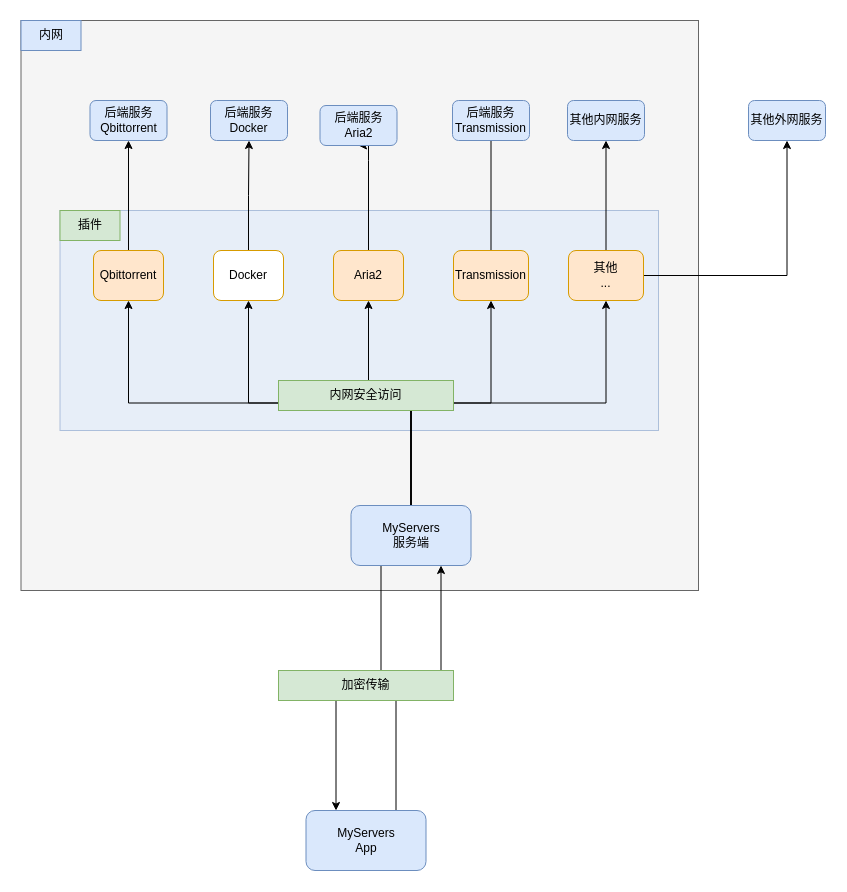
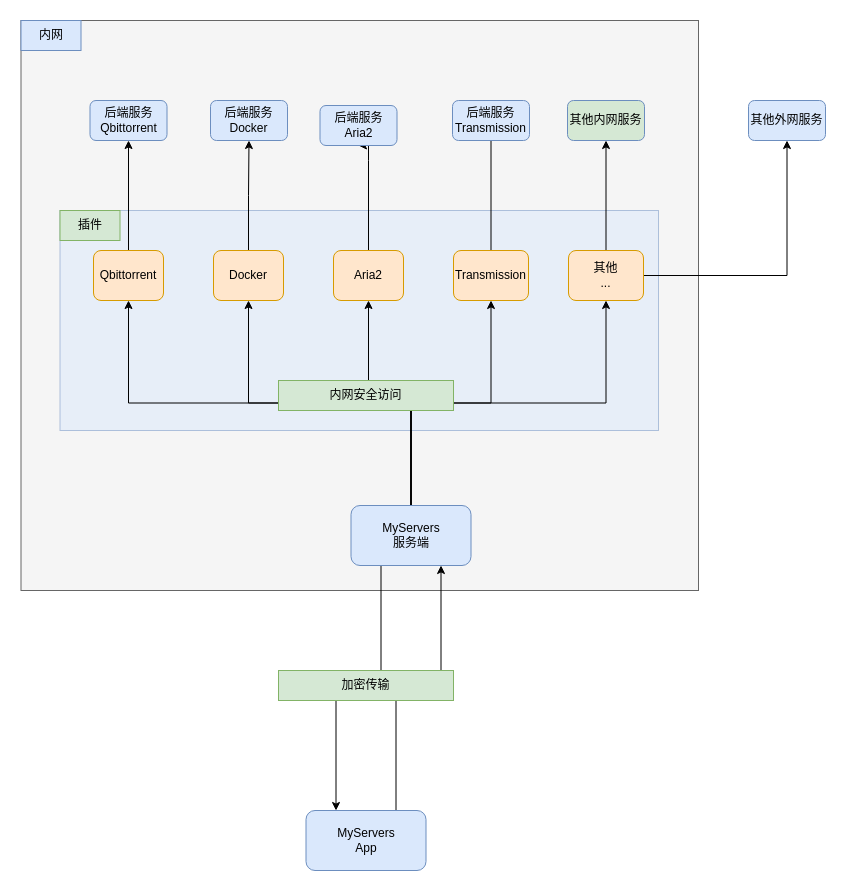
  <mxCell id="0" />
  <mxCell id="1" parent="0" />
  <mxCell id="2" value="" style="rounded=0;whiteSpace=wrap;html=1;fillColor=#f5f5f5;strokeColor=#666666;fontColor=#333333;" vertex="1" parent="1"><mxGeometry x="20.5" y="20" width="677.5" height="570" as="geometry" /></mxCell>
  <mxCell id="3" value="" style="rounded=0;whiteSpace=wrap;html=1;opacity=50;fillColor=#dae8fc;strokeColor=#6c8ebf;" vertex="1" parent="1"><mxGeometry x="59.5" y="210" width="598.5" height="220" as="geometry" /></mxCell>
  <mxCell id="4" style="edgeStyle=orthogonalEdgeStyle;rounded=0;orthogonalLoop=1;jettySize=auto;html=1;exitX=0.75;exitY=0;exitDx=0;exitDy=0;entryX=0.75;entryY=1;entryDx=0;entryDy=0;" edge="1" parent="1" source="5" target="12"><mxGeometry relative="1" as="geometry" /></mxCell>
  <mxCell id="5" value="MyServers&lt;br&gt;App" style="rounded=1;whiteSpace=wrap;html=1;fillColor=#dae8fc;strokeColor=#6c8ebf;" vertex="1" parent="1"><mxGeometry x="305.5" y="810" width="120" height="60" as="geometry" /></mxCell>
  <mxCell id="6" style="edgeStyle=orthogonalEdgeStyle;rounded=0;orthogonalLoop=1;jettySize=auto;html=1;exitX=0.25;exitY=1;exitDx=0;exitDy=0;entryX=0.25;entryY=0;entryDx=0;entryDy=0;" edge="1" parent="1" source="12" target="5"><mxGeometry relative="1" as="geometry" /></mxCell>
  <mxCell id="7" style="edgeStyle=orthogonalEdgeStyle;rounded=0;orthogonalLoop=1;jettySize=auto;html=1;exitX=0.5;exitY=0;exitDx=0;exitDy=0;entryX=0.5;entryY=1;entryDx=0;entryDy=0;" edge="1" parent="1" source="12" target="15"><mxGeometry relative="1" as="geometry" /></mxCell>
  <mxCell id="8" style="edgeStyle=orthogonalEdgeStyle;rounded=0;orthogonalLoop=1;jettySize=auto;html=1;exitX=0.5;exitY=0;exitDx=0;exitDy=0;entryX=0.5;entryY=1;entryDx=0;entryDy=0;" edge="1" parent="1" source="12" target="17"><mxGeometry relative="1" as="geometry" /></mxCell>
  <mxCell id="9" style="edgeStyle=orthogonalEdgeStyle;rounded=0;orthogonalLoop=1;jettySize=auto;html=1;exitX=0.5;exitY=0;exitDx=0;exitDy=0;entryX=0.5;entryY=1;entryDx=0;entryDy=0;" edge="1" parent="1" source="12" target="19"><mxGeometry relative="1" as="geometry" /></mxCell>
  <mxCell id="10" style="edgeStyle=orthogonalEdgeStyle;rounded=0;orthogonalLoop=1;jettySize=auto;html=1;exitX=0.5;exitY=0;exitDx=0;exitDy=0;entryX=0.5;entryY=1;entryDx=0;entryDy=0;" edge="1" parent="1" source="12" target="21"><mxGeometry relative="1" as="geometry" /></mxCell>
  <mxCell id="11" style="edgeStyle=orthogonalEdgeStyle;rounded=0;orthogonalLoop=1;jettySize=auto;html=1;exitX=0.5;exitY=0;exitDx=0;exitDy=0;entryX=0.5;entryY=1;entryDx=0;entryDy=0;" edge="1" parent="1" source="12" target="30"><mxGeometry relative="1" as="geometry" /></mxCell>
  <mxCell id="12" value="MyServers&lt;br&gt;服务端" style="rounded=1;whiteSpace=wrap;html=1;fillColor=#dae8fc;strokeColor=#6c8ebf;" vertex="1" parent="1"><mxGeometry x="350.5" y="505" width="120" height="60" as="geometry" /></mxCell>
  <mxCell id="13" value="加密传输" style="text;html=1;strokeColor=#82b366;fillColor=#d5e8d4;align=center;verticalAlign=middle;whiteSpace=wrap;rounded=0;" vertex="1" parent="1"><mxGeometry x="278" y="670" width="175" height="30" as="geometry" /></mxCell>
  <mxCell id="14" style="edgeStyle=orthogonalEdgeStyle;rounded=0;orthogonalLoop=1;jettySize=auto;html=1;entryX=0.5;entryY=1;entryDx=0;entryDy=0;" edge="1" parent="1" source="15" target="24"><mxGeometry relative="1" as="geometry" /></mxCell>
  <mxCell id="15" value="Qbittorrent" style="rounded=1;whiteSpace=wrap;html=1;fillColor=#ffe6cc;strokeColor=#d79b00;" vertex="1" parent="1"><mxGeometry x="93" y="250" width="70" height="50" as="geometry" /></mxCell>
  <mxCell id="16" style="edgeStyle=orthogonalEdgeStyle;rounded=0;orthogonalLoop=1;jettySize=auto;html=1;exitX=0.5;exitY=0;exitDx=0;exitDy=0;entryX=0.5;entryY=1;entryDx=0;entryDy=0;" edge="1" parent="1" source="17" target="25"><mxGeometry relative="1" as="geometry" /></mxCell>
- <mxCell id="17" value="Docker" style="rounded=1;whiteSpace=wrap;html=1;fillColor=#ffffff;strokeColor=#d79b00;" vertex="1" parent="1"><mxGeometry x="213" y="250" width="70" height="50" as="geometry" /></mxCell>
+ <mxCell id="17" value="Docker" style="rounded=1;whiteSpace=wrap;html=1;fillColor=#ffe6cc;strokeColor=#d79b00;" vertex="1" parent="1"><mxGeometry x="213" y="250" width="70" height="50" as="geometry" /></mxCell>
  <mxCell id="18" style="edgeStyle=orthogonalEdgeStyle;rounded=0;orthogonalLoop=1;jettySize=auto;html=1;exitX=0.5;exitY=0;exitDx=0;exitDy=0;entryX=0.5;entryY=1;entryDx=0;entryDy=0;" edge="1" parent="1" source="19" target="26"><mxGeometry relative="1" as="geometry"><Array as="points"><mxPoint x="368" y="160" /><mxPoint x="368" y="160" /></Array></mxGeometry></mxCell>
  <mxCell id="19" value="Aria2" style="rounded=1;whiteSpace=wrap;html=1;fillColor=#ffe6cc;strokeColor=#d79b00;" vertex="1" parent="1"><mxGeometry x="333" y="250" width="70" height="50" as="geometry" /></mxCell>
  <mxCell id="20" style="edgeStyle=orthogonalEdgeStyle;rounded=0;orthogonalLoop=1;jettySize=auto;html=1;exitX=0.5;exitY=0;exitDx=0;exitDy=0;entryX=0.5;entryY=1;entryDx=0;entryDy=0;endArrow=none;" edge="1" parent="1" source="21" target="27"><mxGeometry relative="1" as="geometry" /></mxCell>
  <mxCell id="21" value="Transmission" style="rounded=1;whiteSpace=wrap;html=1;fillColor=#ffe6cc;strokeColor=#d79b00;" vertex="1" parent="1"><mxGeometry x="453" y="250" width="75" height="50" as="geometry" /></mxCell>
  <mxCell id="22" value="内网" style="text;html=1;strokeColor=#6c8ebf;fillColor=#dae8fc;align=center;verticalAlign=middle;whiteSpace=wrap;rounded=0;" vertex="1" parent="1"><mxGeometry x="20.5" y="20" width="60" height="30" as="geometry" /></mxCell>
  <mxCell id="23" value="插件" style="text;html=1;strokeColor=#82b366;fillColor=#d5e8d4;align=center;verticalAlign=middle;whiteSpace=wrap;rounded=0;" vertex="1" parent="1"><mxGeometry x="59.5" y="210" width="60" height="30" as="geometry" /></mxCell>
  <mxCell id="24" value="后端服务&lt;br&gt;Qbittorrent" style="rounded=1;whiteSpace=wrap;html=1;fillColor=#dae8fc;strokeColor=#6c8ebf;" vertex="1" parent="1"><mxGeometry x="89.5" y="100" width="77" height="40" as="geometry" /></mxCell>
  <mxCell id="25" value="后端服务&lt;br&gt;Docker" style="rounded=1;whiteSpace=wrap;html=1;fillColor=#dae8fc;strokeColor=#6c8ebf;" vertex="1" parent="1"><mxGeometry x="210" y="100" width="77" height="40" as="geometry" /></mxCell>
  <mxCell id="26" value="后端服务&lt;br&gt;Aria2" style="rounded=1;whiteSpace=wrap;html=1;fillColor=#dae8fc;strokeColor=#6c8ebf;" vertex="1" parent="1"><mxGeometry x="319.5" y="105" width="77" height="40" as="geometry" /></mxCell>
  <mxCell id="27" value="后端服务&lt;br&gt;Transmission" style="rounded=1;whiteSpace=wrap;html=1;fillColor=#dae8fc;strokeColor=#6c8ebf;" vertex="1" parent="1"><mxGeometry x="452" y="100" width="77" height="40" as="geometry" /></mxCell>
  <mxCell id="28" style="edgeStyle=orthogonalEdgeStyle;rounded=0;orthogonalLoop=1;jettySize=auto;html=1;exitX=1;exitY=0.5;exitDx=0;exitDy=0;" edge="1" parent="1" source="30" target="32"><mxGeometry relative="1" as="geometry" /></mxCell>
  <mxCell id="29" style="edgeStyle=orthogonalEdgeStyle;rounded=0;orthogonalLoop=1;jettySize=auto;html=1;exitX=0.5;exitY=0;exitDx=0;exitDy=0;entryX=0.5;entryY=1;entryDx=0;entryDy=0;" edge="1" parent="1" source="30" target="33"><mxGeometry relative="1" as="geometry" /></mxCell>
  <mxCell id="30" value="其他&lt;br&gt;..." style="rounded=1;whiteSpace=wrap;html=1;fillColor=#ffe6cc;strokeColor=#d79b00;" vertex="1" parent="1"><mxGeometry x="568" y="250" width="75" height="50" as="geometry" /></mxCell>
  <mxCell id="31" value="内网安全访问" style="text;html=1;strokeColor=#82b366;fillColor=#d5e8d4;align=center;verticalAlign=middle;whiteSpace=wrap;rounded=0;" vertex="1" parent="1"><mxGeometry x="278" y="380" width="175" height="30" as="geometry" /></mxCell>
  <mxCell id="32" value="其他外网服务" style="rounded=1;whiteSpace=wrap;html=1;fillColor=#dae8fc;strokeColor=#6c8ebf;" vertex="1" parent="1"><mxGeometry x="748" y="100" width="77" height="40" as="geometry" /></mxCell>
- <mxCell id="33" value="其他内网服务" style="rounded=1;whiteSpace=wrap;html=1;fillColor=#dae8fc;strokeColor=#6c8ebf;" vertex="1" parent="1"><mxGeometry x="567" y="100" width="77" height="40" as="geometry" /></mxCell>
+ <mxCell id="33" value="其他内网服务" style="rounded=1;whiteSpace=wrap;html=1;fillColor=#d5e8d4;strokeColor=#6c8ebf;" vertex="1" parent="1"><mxGeometry x="567" y="100" width="77" height="40" as="geometry" /></mxCell>
